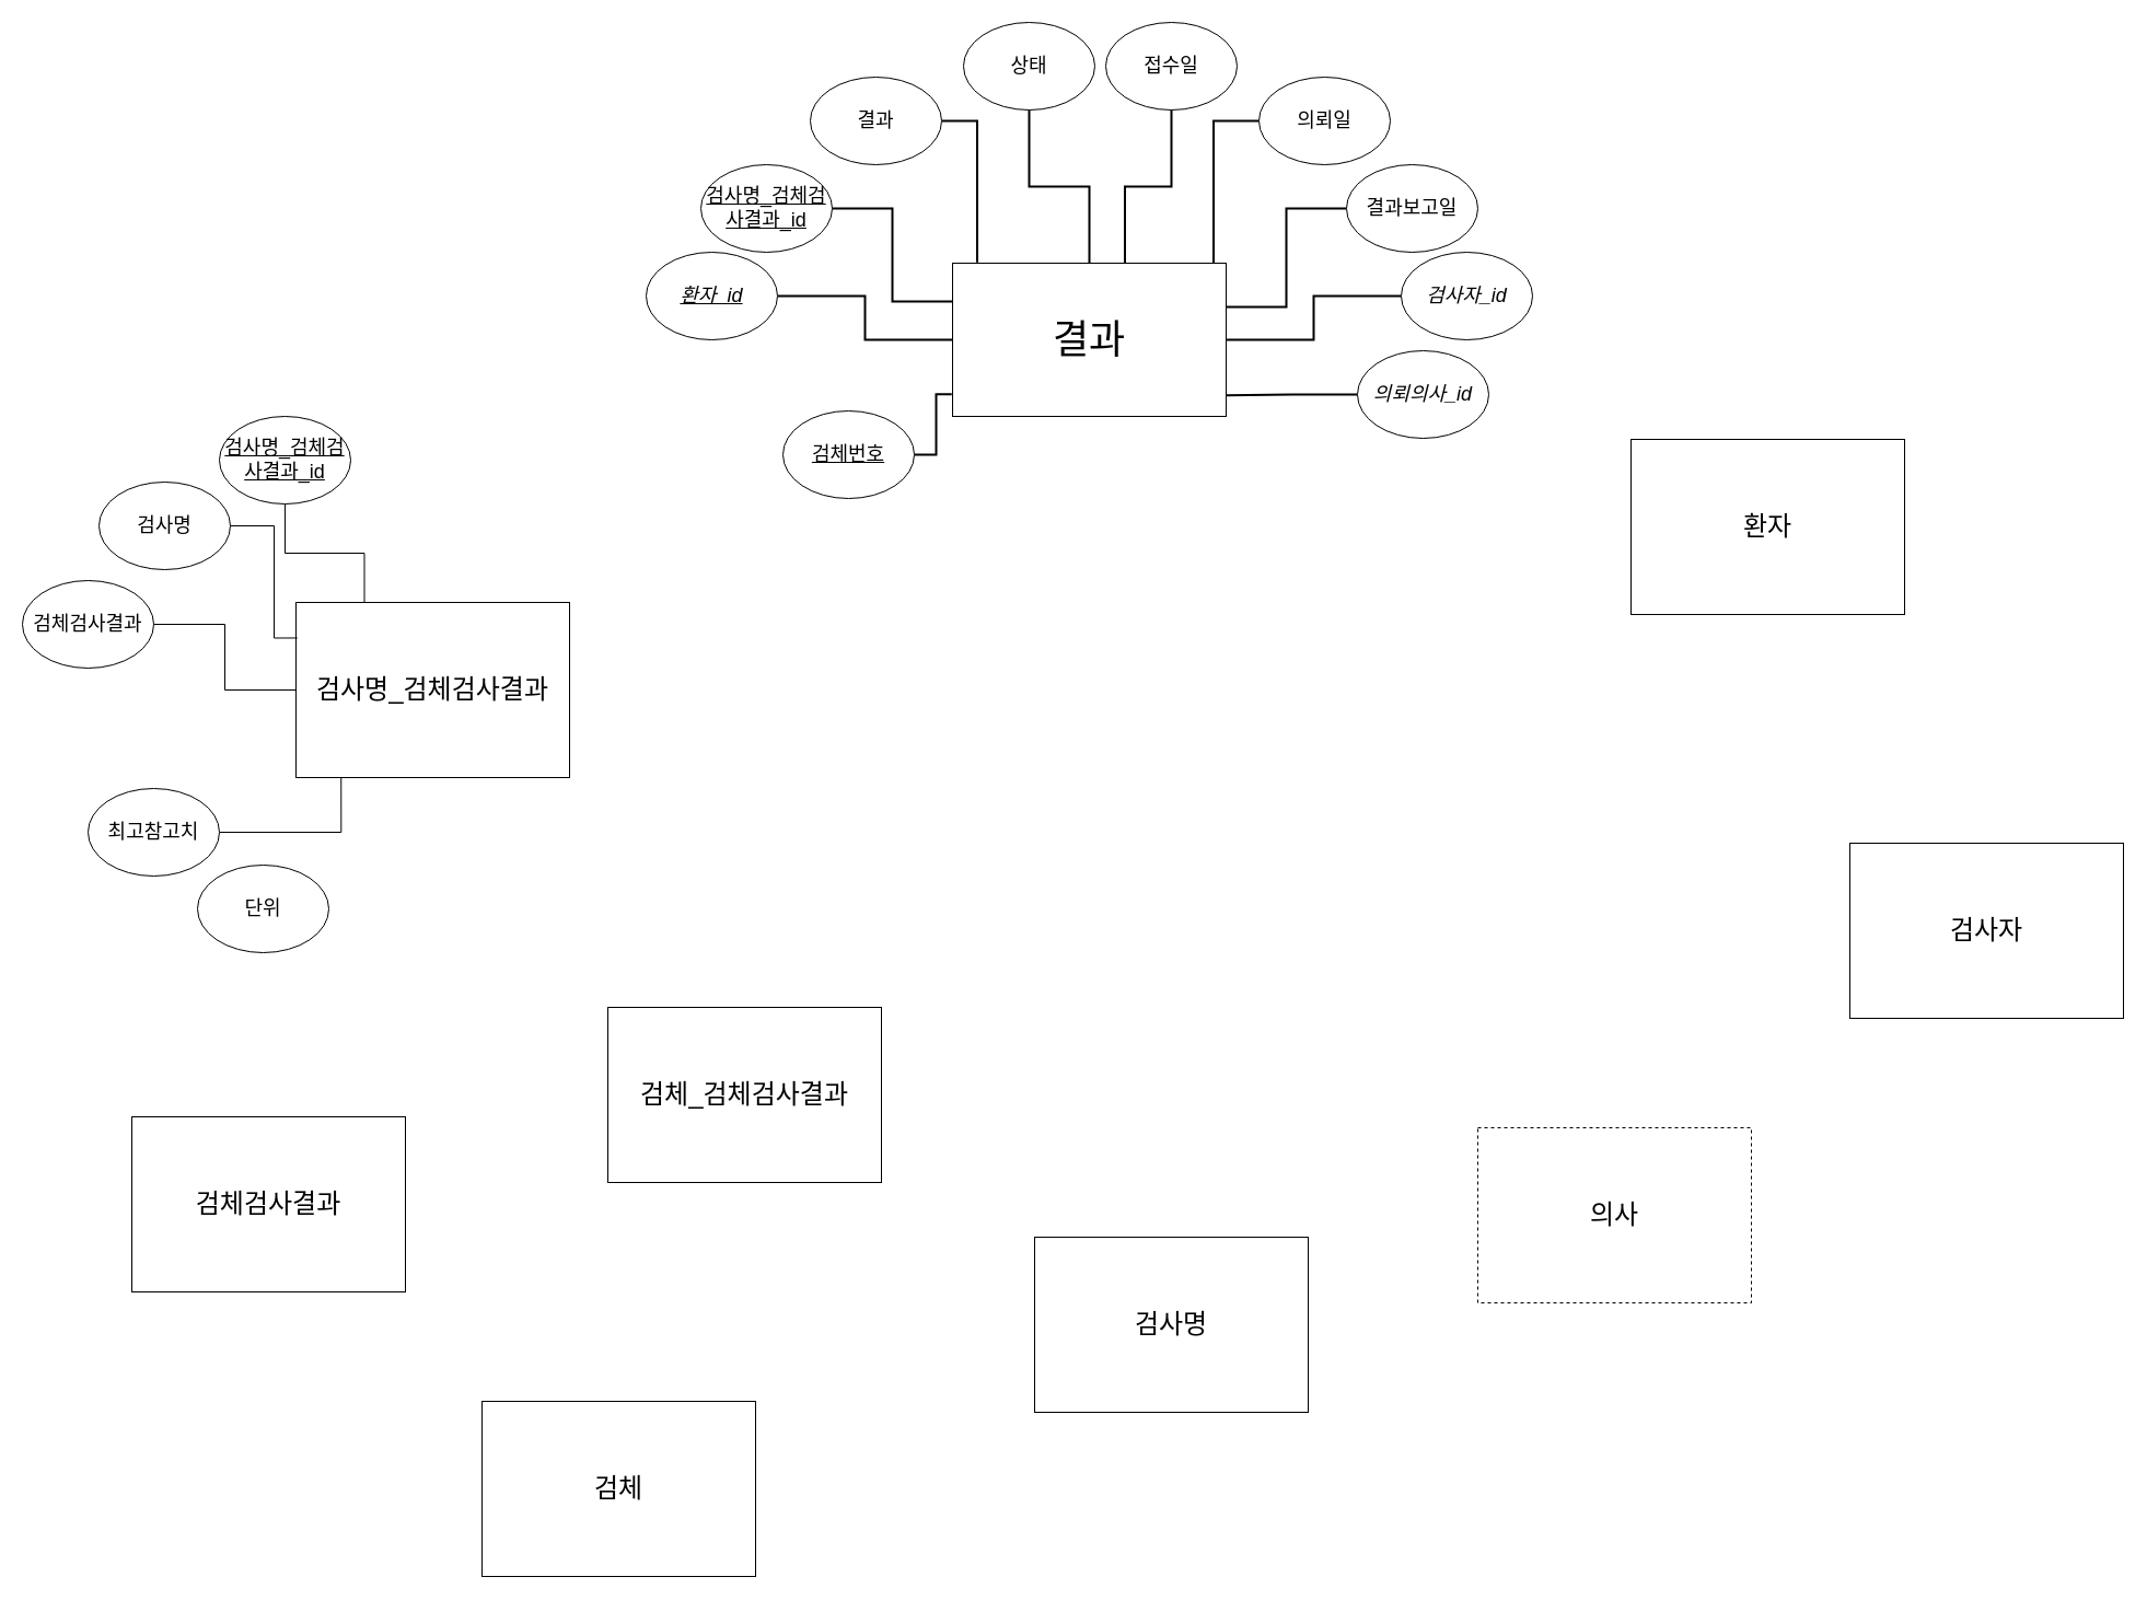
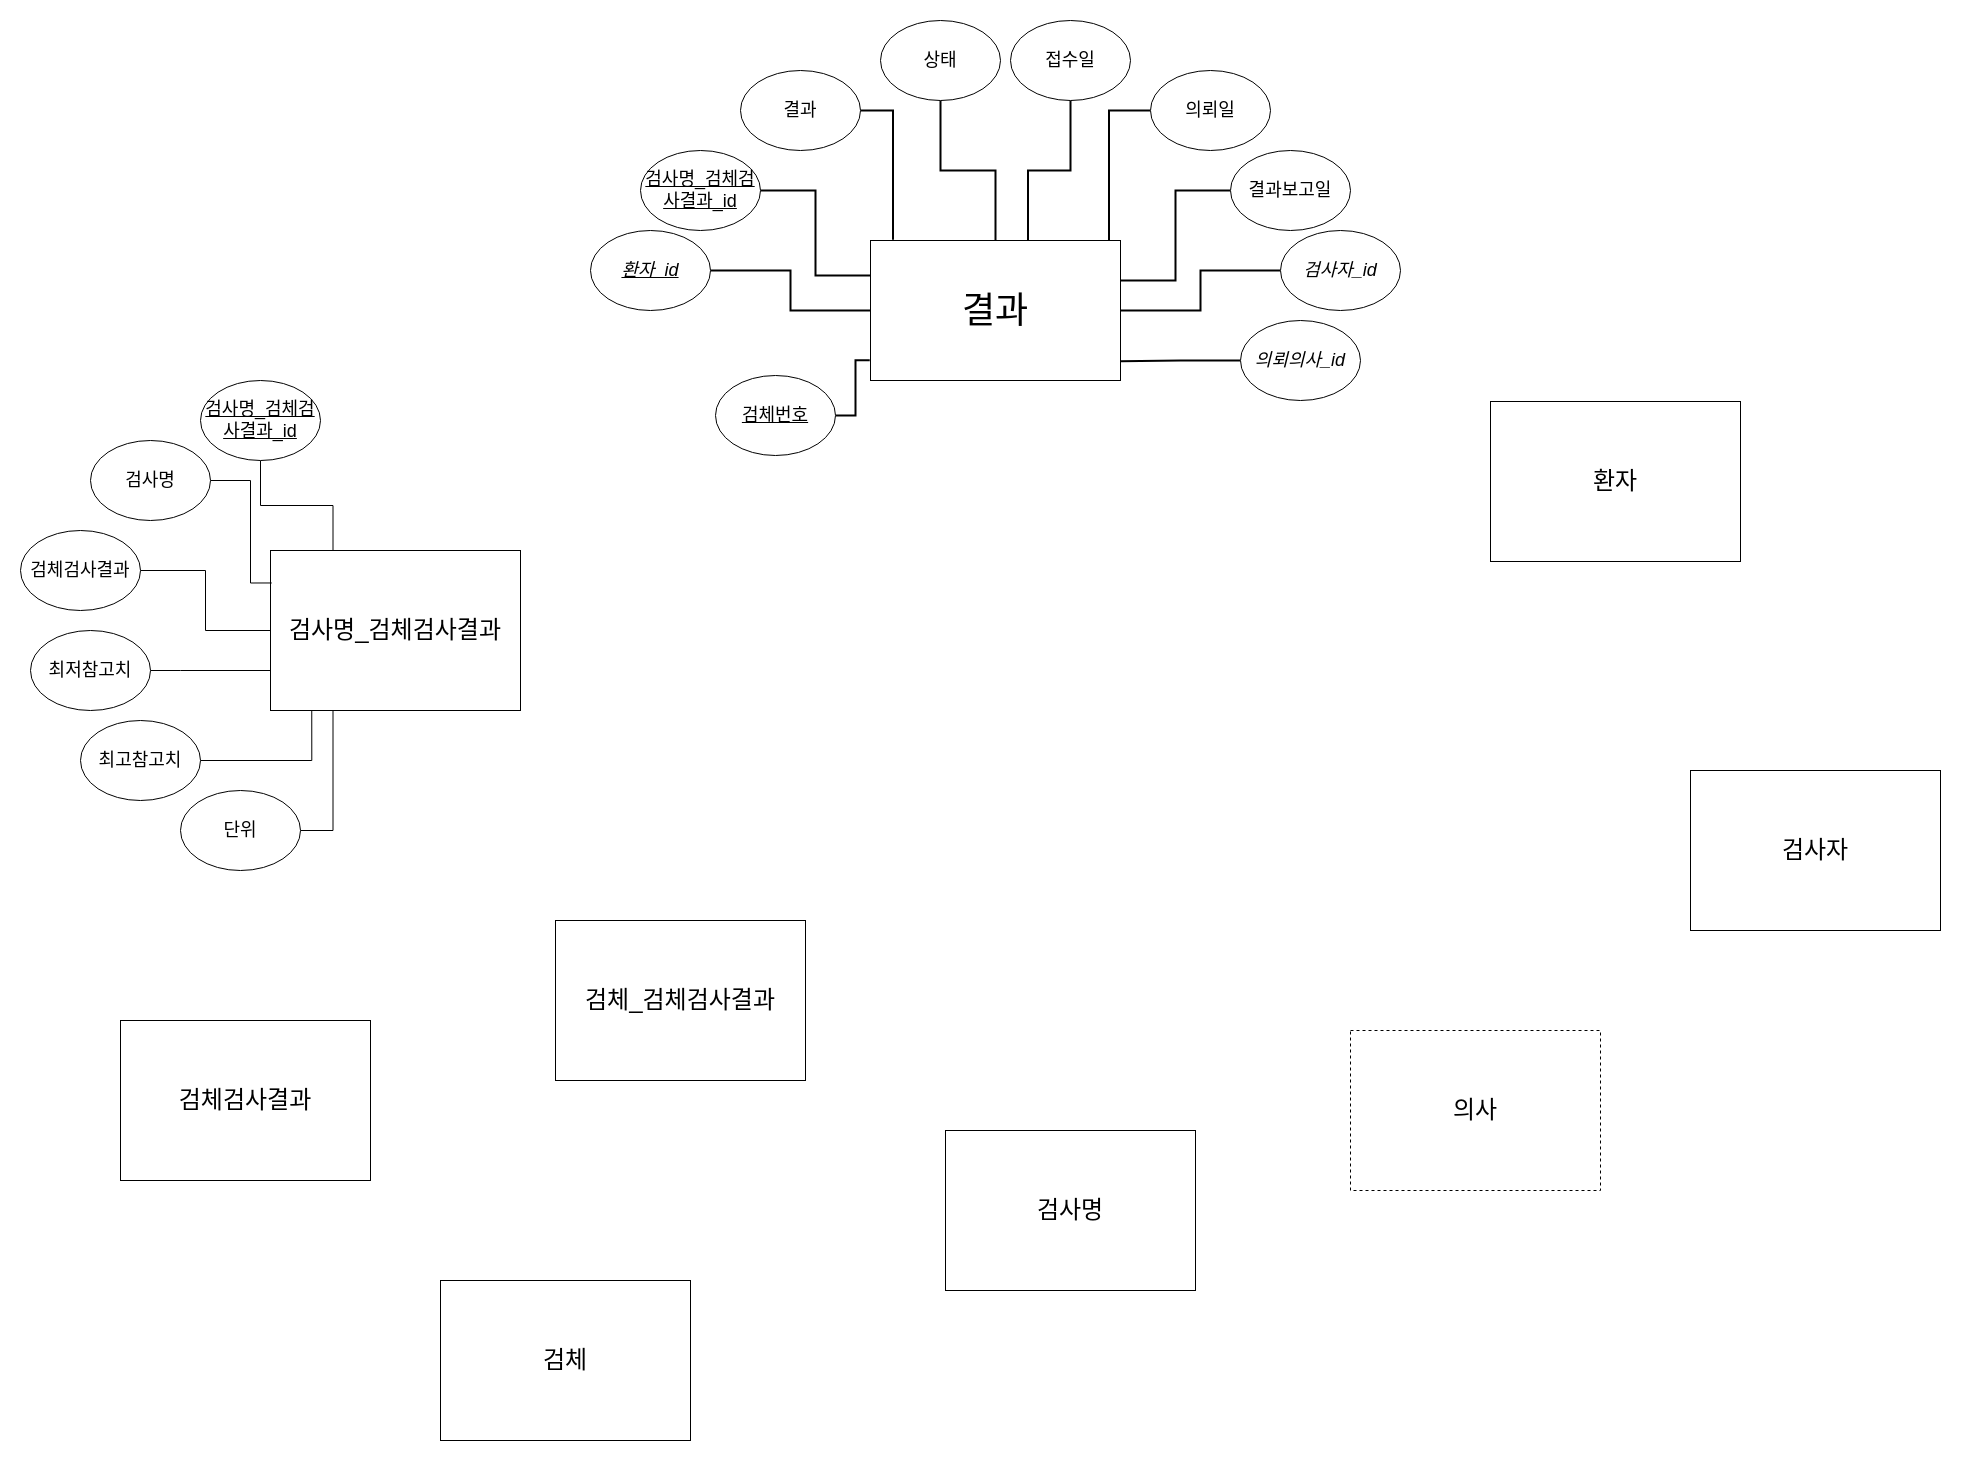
  <mxCell id="0" />
  <mxCell id="1" parent="0" />
  <mxCell id="2" value="&lt;font style=&quot;font-size: 36px&quot;&gt;결과&lt;/font&gt;" style="rounded=0;whiteSpace=wrap;html=1;" parent="1" vertex="1"><mxGeometry x="870" y="240" width="250" height="140" as="geometry" /></mxCell>
  <mxCell id="3" style="edgeStyle=orthogonalEdgeStyle;rounded=0;orthogonalLoop=1;jettySize=auto;html=1;endArrow=none;endFill=0;strokeWidth=2;entryX=1;entryY=0.5;entryDx=0;entryDy=0;" parent="1" source="4" target="2" edge="1"><mxGeometry relative="1" as="geometry"><mxPoint x="1140" y="327" as="targetPoint" /></mxGeometry></mxCell>
  <mxCell id="4" value="&lt;i style=&quot;font-size: 18px;&quot;&gt;검사자_id&lt;/i&gt;" style="ellipse;whiteSpace=wrap;html=1;fontSize=18;" parent="1" vertex="1"><mxGeometry x="1280" y="230" width="120" height="80" as="geometry" /></mxCell>
  <mxCell id="5" style="edgeStyle=orthogonalEdgeStyle;rounded=0;orthogonalLoop=1;jettySize=auto;html=1;endArrow=none;endFill=0;strokeWidth=2;entryX=1;entryY=0.863;entryDx=0;entryDy=0;entryPerimeter=0;" parent="1" source="6" target="2" edge="1"><mxGeometry relative="1" as="geometry"><mxPoint x="1160" y="360" as="targetPoint" /></mxGeometry></mxCell>
  <mxCell id="6" value="&lt;i style=&quot;font-size: 18px;&quot;&gt;의뢰의사_id&lt;/i&gt;" style="ellipse;whiteSpace=wrap;html=1;fontSize=18;" parent="1" vertex="1"><mxGeometry x="1240" y="320" width="120" height="80" as="geometry" /></mxCell>
  <mxCell id="7" style="edgeStyle=orthogonalEdgeStyle;rounded=0;orthogonalLoop=1;jettySize=auto;html=1;entryX=1;entryY=0.286;entryDx=0;entryDy=0;entryPerimeter=0;endArrow=none;endFill=0;strokeWidth=2;" parent="1" source="8" target="2" edge="1"><mxGeometry relative="1" as="geometry" /></mxCell>
  <mxCell id="8" value="결과보고일" style="ellipse;whiteSpace=wrap;html=1;fontSize=18;" parent="1" vertex="1"><mxGeometry x="1230" y="150" width="120" height="80" as="geometry" /></mxCell>
  <mxCell id="9" style="edgeStyle=orthogonalEdgeStyle;rounded=0;orthogonalLoop=1;jettySize=auto;html=1;endArrow=none;endFill=0;strokeWidth=2;entryX=0.954;entryY=0;entryDx=0;entryDy=0;entryPerimeter=0;fontSize=18;" parent="1" source="10" target="2" edge="1"><mxGeometry relative="1" as="geometry" /></mxCell>
  <mxCell id="10" value="의뢰일" style="ellipse;whiteSpace=wrap;html=1;fontSize=18;" parent="1" vertex="1"><mxGeometry x="1150" y="70" width="120" height="80" as="geometry" /></mxCell>
  <mxCell id="11" style="edgeStyle=orthogonalEdgeStyle;rounded=0;orthogonalLoop=1;jettySize=auto;html=1;entryX=0.63;entryY=0;entryDx=0;entryDy=0;endArrow=none;endFill=0;strokeWidth=2;entryPerimeter=0;fontSize=18;" parent="1" source="12" target="2" edge="1"><mxGeometry relative="1" as="geometry"><Array as="points"><mxPoint x="1070" y="170" /><mxPoint x="1028" y="170" /></Array></mxGeometry></mxCell>
  <mxCell id="12" value="접수일" style="ellipse;whiteSpace=wrap;html=1;fontSize=18;" parent="1" vertex="1"><mxGeometry x="1010" y="20" width="120" height="80" as="geometry" /></mxCell>
  <mxCell id="13" style="edgeStyle=orthogonalEdgeStyle;rounded=0;orthogonalLoop=1;jettySize=auto;html=1;endArrow=none;endFill=0;strokeWidth=2;fontSize=18;" parent="1" source="14" target="2" edge="1"><mxGeometry relative="1" as="geometry"><mxPoint x="940" y="230" as="targetPoint" /></mxGeometry></mxCell>
  <mxCell id="14" value="상태" style="ellipse;whiteSpace=wrap;html=1;fontSize=18;" parent="1" vertex="1"><mxGeometry x="880" y="20" width="120" height="80" as="geometry" /></mxCell>
  <mxCell id="15" style="edgeStyle=orthogonalEdgeStyle;rounded=0;orthogonalLoop=1;jettySize=auto;html=1;entryX=0.09;entryY=-0.006;entryDx=0;entryDy=0;entryPerimeter=0;endArrow=none;endFill=0;strokeWidth=2;fontSize=18;" parent="1" source="16" target="2" edge="1"><mxGeometry relative="1" as="geometry" /></mxCell>
  <mxCell id="16" value="결과" style="ellipse;whiteSpace=wrap;html=1;fontSize=18;" parent="1" vertex="1"><mxGeometry x="740" y="70" width="120" height="80" as="geometry" /></mxCell>
  <mxCell id="17" style="edgeStyle=orthogonalEdgeStyle;rounded=0;orthogonalLoop=1;jettySize=auto;html=1;endArrow=none;endFill=0;strokeWidth=2;entryX=0;entryY=0.25;entryDx=0;entryDy=0;" parent="1" source="18" target="2" edge="1"><mxGeometry relative="1" as="geometry"><mxPoint x="840" y="270" as="targetPoint" /></mxGeometry></mxCell>
  <mxCell id="18" value="검사명_검체검사결과_id" style="ellipse;whiteSpace=wrap;html=1;fontSize=18;fontStyle=4" parent="1" vertex="1"><mxGeometry x="640" y="150" width="120" height="80" as="geometry" /></mxCell>
  <mxCell id="19" style="edgeStyle=orthogonalEdgeStyle;rounded=0;orthogonalLoop=1;jettySize=auto;html=1;entryX=0;entryY=0.5;entryDx=0;entryDy=0;endArrow=none;endFill=0;strokeWidth=2;" parent="1" source="20" target="2" edge="1"><mxGeometry relative="1" as="geometry" /></mxCell>
  <mxCell id="20" value="&lt;u style=&quot;font-size: 18px;&quot;&gt;&lt;i style=&quot;font-size: 18px;&quot;&gt;환자_id&lt;/i&gt;&lt;/u&gt;" style="ellipse;whiteSpace=wrap;html=1;fontSize=18;" parent="1" vertex="1"><mxGeometry x="590" y="230" width="120" height="80" as="geometry" /></mxCell>
  <mxCell id="21" style="edgeStyle=orthogonalEdgeStyle;rounded=0;orthogonalLoop=1;jettySize=auto;html=1;endArrow=none;endFill=0;strokeWidth=2;entryX=-0.003;entryY=0.856;entryDx=0;entryDy=0;entryPerimeter=0;" parent="1" source="22" edge="1" target="2"><mxGeometry relative="1" as="geometry"><mxPoint x="870" y="361" as="targetPoint" /></mxGeometry></mxCell>
  <mxCell id="22" value="&lt;u style=&quot;font-size: 18px;&quot;&gt;검체번호&lt;/u&gt;" style="ellipse;whiteSpace=wrap;html=1;fontSize=18;" parent="1" vertex="1"><mxGeometry x="715" y="375" width="120" height="80" as="geometry" /></mxCell>
  <mxCell id="23" value="&lt;font style=&quot;font-size: 24px&quot;&gt;검사명_검체검사결과&lt;/font&gt;" style="rounded=0;whiteSpace=wrap;html=1;" parent="1" vertex="1"><mxGeometry x="270" y="550" width="250" height="160" as="geometry" /></mxCell>
  <mxCell id="24" style="edgeStyle=orthogonalEdgeStyle;rounded=0;orthogonalLoop=1;jettySize=auto;html=1;entryX=0.25;entryY=0;entryDx=0;entryDy=0;fontSize=18;endArrow=none;endFill=0;" edge="1" parent="1" source="25" target="23"><mxGeometry relative="1" as="geometry" /></mxCell>
  <mxCell id="25" value="검사명_검체검사결과_id" style="ellipse;whiteSpace=wrap;html=1;fontSize=18;fontStyle=4" parent="1" vertex="1"><mxGeometry x="200" y="380" width="120" height="80" as="geometry" /></mxCell>
+ <mxCell id="26" style="edgeStyle=orthogonalEdgeStyle;rounded=0;orthogonalLoop=1;jettySize=auto;html=1;exitX=1;exitY=0.5;exitDx=0;exitDy=0;entryX=0.25;entryY=1;entryDx=0;entryDy=0;fontSize=18;endArrow=none;endFill=0;" edge="1" parent="1" source="27" target="23"><mxGeometry relative="1" as="geometry" /></mxCell>
  <mxCell id="27" value="단위" style="ellipse;whiteSpace=wrap;html=1;fontSize=18;" parent="1" vertex="1"><mxGeometry x="180" y="790" width="120" height="80" as="geometry" /></mxCell>
  <mxCell id="28" style="edgeStyle=orthogonalEdgeStyle;rounded=0;orthogonalLoop=1;jettySize=auto;html=1;fontSize=18;endArrow=none;endFill=0;entryX=0.165;entryY=0.997;entryDx=0;entryDy=0;entryPerimeter=0;" edge="1" parent="1" source="29" target="23"><mxGeometry relative="1" as="geometry"><mxPoint x="300" y="720" as="targetPoint" /></mxGeometry></mxCell>
  <mxCell id="29" value="최고참고치" style="ellipse;whiteSpace=wrap;html=1;fontSize=18;" parent="1" vertex="1"><mxGeometry x="80" y="720" width="120" height="80" as="geometry" /></mxCell>
+ <mxCell id="30" style="edgeStyle=orthogonalEdgeStyle;rounded=0;orthogonalLoop=1;jettySize=auto;html=1;entryX=0;entryY=0.75;entryDx=0;entryDy=0;fontSize=18;endArrow=none;endFill=0;" edge="1" parent="1" source="31" target="23"><mxGeometry relative="1" as="geometry"><Array as="points"><mxPoint x="180" y="670" /><mxPoint x="180" y="670" /></Array></mxGeometry></mxCell>
+ <mxCell id="31" value="최저참고치" style="ellipse;whiteSpace=wrap;html=1;fontSize=18;" parent="1" vertex="1"><mxGeometry x="30" y="630" width="120" height="80" as="geometry" /></mxCell>
  <mxCell id="32" style="edgeStyle=orthogonalEdgeStyle;rounded=0;orthogonalLoop=1;jettySize=auto;html=1;entryX=0;entryY=0.5;entryDx=0;entryDy=0;fontSize=18;endArrow=none;endFill=0;" edge="1" parent="1" source="33" target="23"><mxGeometry relative="1" as="geometry" /></mxCell>
  <mxCell id="33" value="검체검사결과" style="ellipse;whiteSpace=wrap;html=1;fontSize=18;" parent="1" vertex="1"><mxGeometry x="20" y="530" width="120" height="80" as="geometry" /></mxCell>
  <mxCell id="34" style="edgeStyle=orthogonalEdgeStyle;rounded=0;orthogonalLoop=1;jettySize=auto;html=1;entryX=0.005;entryY=0.203;entryDx=0;entryDy=0;entryPerimeter=0;fontSize=18;endArrow=none;endFill=0;" edge="1" parent="1" source="35" target="23"><mxGeometry relative="1" as="geometry"><Array as="points"><mxPoint x="250" y="480" /><mxPoint x="250" y="582" /></Array></mxGeometry></mxCell>
  <mxCell id="35" value="검사명" style="ellipse;whiteSpace=wrap;html=1;fontSize=18;" parent="1" vertex="1"><mxGeometry x="90" y="440" width="120" height="80" as="geometry" /></mxCell>
  <mxCell id="36" value="&lt;font style=&quot;font-size: 24px&quot;&gt;검체검사결과&lt;/font&gt;" style="rounded=0;whiteSpace=wrap;html=1;" parent="1" vertex="1"><mxGeometry x="120" y="1020" width="250" height="160" as="geometry" /></mxCell>
  <mxCell id="37" value="&lt;font style=&quot;font-size: 24px&quot;&gt;검체&lt;/font&gt;" style="rounded=0;whiteSpace=wrap;html=1;" parent="1" vertex="1"><mxGeometry x="440" y="1280" width="250" height="160" as="geometry" /></mxCell>
  <mxCell id="38" value="&lt;font style=&quot;font-size: 24px&quot;&gt;검체_검체검사결과&lt;/font&gt;" style="rounded=0;whiteSpace=wrap;html=1;" parent="1" vertex="1"><mxGeometry x="555" y="920" width="250" height="160" as="geometry" /></mxCell>
  <mxCell id="39" value="&lt;font style=&quot;font-size: 24px&quot;&gt;검사명&lt;/font&gt;" style="rounded=0;whiteSpace=wrap;html=1;" parent="1" vertex="1"><mxGeometry x="945" y="1130" width="250" height="160" as="geometry" /></mxCell>
  <mxCell id="40" value="&lt;font style=&quot;font-size: 24px&quot;&gt;환자&lt;/font&gt;" style="rounded=0;whiteSpace=wrap;html=1;" parent="1" vertex="1"><mxGeometry x="1490" y="401" width="250" height="160" as="geometry" /></mxCell>
  <mxCell id="41" value="&lt;font style=&quot;font-size: 24px&quot;&gt;의사&lt;/font&gt;" style="rounded=0;whiteSpace=wrap;html=1;dashed=1;" parent="1" vertex="1"><mxGeometry x="1350" y="1030" width="250" height="160" as="geometry" /></mxCell>
  <mxCell id="42" value="&lt;font style=&quot;font-size: 24px&quot;&gt;검사자&lt;/font&gt;" style="rounded=0;whiteSpace=wrap;html=1;" parent="1" vertex="1"><mxGeometry x="1690" y="770" width="250" height="160" as="geometry" /></mxCell>
